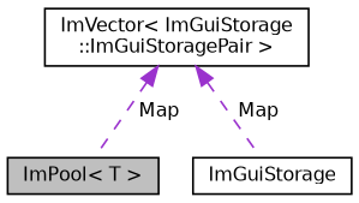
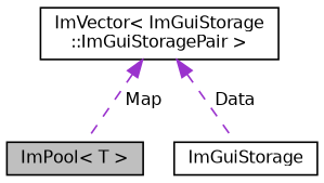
  digraph {
    node [color=black fillcolor=white fontname=Helvetica fontsize=10 shape=record style=filled]
    edge [color=darkorchid3 dir=back fontname=Helvetica fontsize=10 labelfontname=Helvetica labelfontsize=10 style=dashed]
    n1 [fillcolor=grey75 fontcolor=black height=0.2 label="ImPool\< T \>" width=0.4]
    n2 [height=0.2 label=ImGuiStorage width=0.4]
    n3 [height=0.2 label="ImVector\< ImGuiStorage\l::ImGuiStoragePair \>" width=0.4]
    n3 -> n1 [label=" Map"]
-   n3 -> n2 [label=" Map"]
+   n3 -> n2 [label=" Data"]
  }
